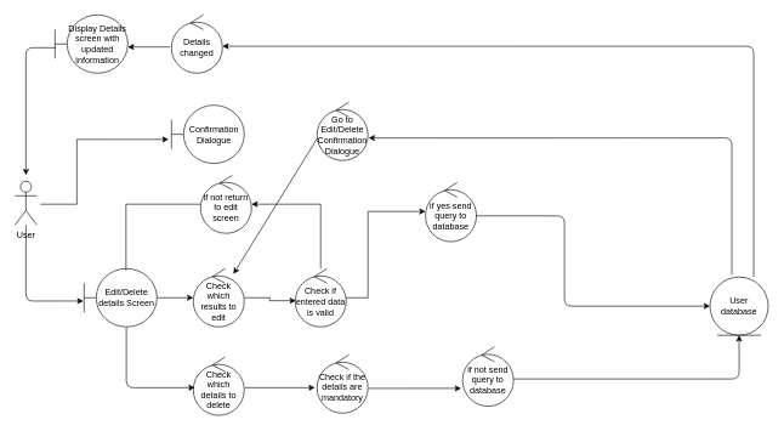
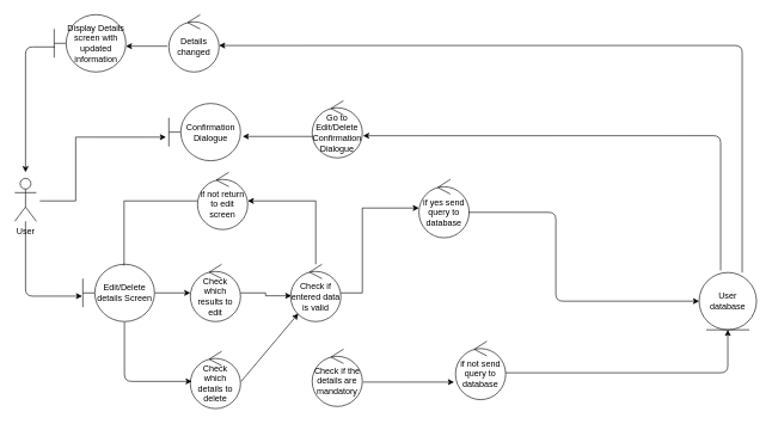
  <mxCell id="0" />
  <mxCell id="1" parent="0" />
  <mxCell id="2" value="" style="edgeStyle=orthogonalEdgeStyle;rounded=0;orthogonalLoop=1;jettySize=auto;html=1;" parent="1" source="3" target="9" edge="1"><mxGeometry relative="1" as="geometry" /></mxCell>
  <mxCell id="3" value="Edit/Delete details Screen" style="shape=umlBoundary;whiteSpace=wrap;html=1;" parent="1" vertex="1"><mxGeometry x="115" y="368.5" width="100" height="80" as="geometry" /></mxCell>
  <mxCell id="4" value="Confirmation Dialogue" style="shape=umlBoundary;whiteSpace=wrap;html=1;" parent="1" vertex="1"><mxGeometry x="235" y="144" width="100" height="80" as="geometry" /></mxCell>
  <mxCell id="5" style="edgeStyle=orthogonalEdgeStyle;rounded=0;orthogonalLoop=1;jettySize=auto;html=1;entryX=-0.04;entryY=0.588;entryDx=0;entryDy=0;entryPerimeter=0;" parent="1" edge="1" target="4"><mxGeometry relative="1" as="geometry"><Array as="points"><mxPoint x="105" y="280" /><mxPoint x="105" y="191" /></Array><mxPoint x="55" y="280" as="sourcePoint" /><mxPoint x="145" y="281" as="targetPoint" /></mxGeometry></mxCell>
  <mxCell id="6" value="User" style="shape=umlActor;verticalLabelPosition=bottom;labelBackgroundColor=#ffffff;verticalAlign=top;html=1;" parent="1" vertex="1"><mxGeometry x="20" y="248.5" width="30" height="60" as="geometry" /></mxCell>
  <mxCell id="7" value="Go to Edit/Delete Confirmation Dialogue" style="ellipse;shape=umlControl;whiteSpace=wrap;html=1;" parent="1" vertex="1"><mxGeometry x="435" y="140" width="70" height="80" as="geometry" /></mxCell>
  <mxCell id="8" value="" style="edgeStyle=orthogonalEdgeStyle;rounded=0;orthogonalLoop=1;jettySize=auto;html=1;entryX=0.014;entryY=0.55;entryDx=0;entryDy=0;entryPerimeter=0;" parent="1" source="9" target="12" edge="1"><mxGeometry relative="1" as="geometry"><mxPoint x="365" y="170" as="targetPoint" /></mxGeometry></mxCell>
  <mxCell id="9" value="Check which results to edit" style="ellipse;shape=umlControl;whiteSpace=wrap;html=1;" parent="1" vertex="1"><mxGeometry x="265" y="368.5" width="70" height="80" as="geometry" /></mxCell>
  <mxCell id="10" value="" style="edgeStyle=orthogonalEdgeStyle;rounded=0;orthogonalLoop=1;jettySize=auto;html=1;" parent="1" source="12" target="15" edge="1"><mxGeometry relative="1" as="geometry"><Array as="points"><mxPoint x="440" y="280" /></Array></mxGeometry></mxCell>
  <mxCell id="11" value="" style="edgeStyle=orthogonalEdgeStyle;rounded=0;orthogonalLoop=1;jettySize=auto;html=1;" parent="1" source="12" target="13" edge="1"><mxGeometry relative="1" as="geometry"><Array as="points"><mxPoint x="505" y="409" /><mxPoint x="505" y="290" /></Array></mxGeometry></mxCell>
  <mxCell id="12" value="Check if entered data is valid" style="ellipse;shape=umlControl;whiteSpace=wrap;html=1;" parent="1" vertex="1"><mxGeometry x="405" y="368.5" width="70" height="80" as="geometry" /></mxCell>
  <mxCell id="13" value="if yes send query to database" style="ellipse;shape=umlControl;whiteSpace=wrap;html=1;" parent="1" vertex="1"><mxGeometry x="584" y="250" width="70" height="81.5" as="geometry" /></mxCell>
  <mxCell id="14" style="edgeStyle=orthogonalEdgeStyle;rounded=0;orthogonalLoop=1;jettySize=auto;html=1;entryX=0.575;entryY=0.025;entryDx=0;entryDy=0;entryPerimeter=0;endArrow=none;" parent="1" source="15" target="3" edge="1"><mxGeometry relative="1" as="geometry"><Array as="points"><mxPoint x="173" y="280" /></Array></mxGeometry></mxCell>
  <mxCell id="15" value="if not return to edit screen" style="ellipse;shape=umlControl;whiteSpace=wrap;html=1;" parent="1" vertex="1"><mxGeometry x="275" y="240" width="70" height="80" as="geometry" /></mxCell>
  <mxCell id="16" value="Display Details screen with updated information" style="shape=umlBoundary;whiteSpace=wrap;html=1;" vertex="1" parent="1"><mxGeometry x="75" y="20" width="100" height="80" as="geometry" /></mxCell>
  <mxCell id="17" value="" style="endArrow=classic;html=1;exitX=0.01;exitY=0.563;exitDx=0;exitDy=0;exitPerimeter=0;" edge="1" parent="1" source="16"><mxGeometry width="50" height="50" relative="1" as="geometry"><mxPoint x="50" y="190" as="sourcePoint" /><mxPoint x="35" y="240" as="targetPoint" /><Array as="points"><mxPoint x="35" y="65" /></Array></mxGeometry></mxCell>
  <mxCell id="18" value="Details changed" style="ellipse;shape=umlControl;whiteSpace=wrap;html=1;" vertex="1" parent="1"><mxGeometry x="235" y="20" width="70" height="80" as="geometry" /></mxCell>
  <mxCell id="19" value="" style="endArrow=classic;html=1;exitX=-0.029;exitY=0.55;exitDx=0;exitDy=0;exitPerimeter=0;entryX=1;entryY=0.55;entryDx=0;entryDy=0;entryPerimeter=0;" edge="1" parent="1" source="18" target="16"><mxGeometry width="50" height="50" relative="1" as="geometry"><mxPoint x="215" y="40" as="sourcePoint" /><mxPoint x="265" y="-10" as="targetPoint" /></mxGeometry></mxCell>
  <mxCell id="20" value="User database" style="ellipse;shape=umlEntity;whiteSpace=wrap;html=1;" vertex="1" parent="1"><mxGeometry x="975" y="380" width="80" height="80" as="geometry" /></mxCell>
- <mxCell id="21" value="" style="endArrow=classic;html=1;exitX=0;exitY=0.625;exitDx=0;exitDy=0;exitPerimeter=0;" edge="1" parent="1" source="7" target="9"><mxGeometry width="50" height="50" relative="1" as="geometry"><mxPoint x="375" y="190" as="sourcePoint" /><mxPoint x="425" y="140" as="targetPoint" /></mxGeometry></mxCell>
+ <mxCell id="21" value="" style="endArrow=classic;html=1;exitX=0;exitY=0.625;exitDx=0;exitDy=0;exitPerimeter=0;entryX=1.03;entryY=0.575;entryDx=0;entryDy=0;entryPerimeter=0;" edge="1" parent="1" source="7" target="4"><mxGeometry width="50" height="50" relative="1" as="geometry"><mxPoint x="375" y="190" as="sourcePoint" /><mxPoint x="425" y="140" as="targetPoint" /></mxGeometry></mxCell>
  <mxCell id="22" value="" style="endArrow=classic;html=1;entryX=-0.01;entryY=0.556;entryDx=0;entryDy=0;entryPerimeter=0;" edge="1" parent="1" source="6" target="3"><mxGeometry width="50" height="50" relative="1" as="geometry"><mxPoint x="35" y="368.5" as="sourcePoint" /><mxPoint x="85" y="318.5" as="targetPoint" /><Array as="points"><mxPoint x="35" y="413" /></Array></mxGeometry></mxCell>
  <mxCell id="23" value="" style="endArrow=classic;html=1;exitX=0.986;exitY=0.564;exitDx=0;exitDy=0;exitPerimeter=0;entryX=0;entryY=0.5;entryDx=0;entryDy=0;" edge="1" parent="1" source="13" target="20"><mxGeometry width="50" height="50" relative="1" as="geometry"><mxPoint x="715" y="290" as="sourcePoint" /><mxPoint x="765" y="240" as="targetPoint" /><Array as="points"><mxPoint x="775" y="296" /><mxPoint x="775" y="420" /></Array></mxGeometry></mxCell>
  <mxCell id="24" value="Check which details to delete" style="ellipse;shape=umlControl;whiteSpace=wrap;html=1;" vertex="1" parent="1"><mxGeometry x="265" y="490" width="70" height="80" as="geometry" /></mxCell>
  <mxCell id="25" value="" style="endArrow=classic;html=1;exitX=0.58;exitY=1.006;exitDx=0;exitDy=0;exitPerimeter=0;entryX=0.029;entryY=0.525;entryDx=0;entryDy=0;entryPerimeter=0;" edge="1" parent="1" source="3" target="24"><mxGeometry width="50" height="50" relative="1" as="geometry"><mxPoint x="165" y="480" as="sourcePoint" /><mxPoint x="215" y="430" as="targetPoint" /><Array as="points"><mxPoint x="173" y="532" /></Array></mxGeometry></mxCell>
  <mxCell id="26" value="Check if the details are mandatory" style="ellipse;shape=umlControl;whiteSpace=wrap;html=1;" vertex="1" parent="1"><mxGeometry x="435" y="487" width="70" height="80" as="geometry" /></mxCell>
- <mxCell id="27" value="" style="endArrow=classic;html=1;exitX=1.014;exitY=0.525;exitDx=0;exitDy=0;exitPerimeter=0;entryX=-0.043;entryY=0.563;entryDx=0;entryDy=0;entryPerimeter=0;" edge="1" parent="1" source="24" target="26"><mxGeometry width="50" height="50" relative="1" as="geometry"><mxPoint x="345" y="530" as="sourcePoint" /><mxPoint x="395" y="480" as="targetPoint" /></mxGeometry></mxCell>
+ <mxCell id="27" value="" style="endArrow=classic;html=1;exitX=1.014;exitY=0.525;exitDx=0;exitDy=0;exitPerimeter=0;" edge="1" parent="1" source="24" target="12"><mxGeometry width="50" height="50" relative="1" as="geometry"><mxPoint x="345" y="530" as="sourcePoint" /><mxPoint x="395" y="480" as="targetPoint" /></mxGeometry></mxCell>
  <mxCell id="28" value="" style="endArrow=classic;html=1;exitX=1.014;exitY=0.575;exitDx=0;exitDy=0;exitPerimeter=0;entryX=-0.029;entryY=0.699;entryDx=0;entryDy=0;entryPerimeter=0;" edge="1" parent="1" source="26" target="29"><mxGeometry width="50" height="50" relative="1" as="geometry"><mxPoint x="525" y="537" as="sourcePoint" /><mxPoint x="575" y="487" as="targetPoint" /></mxGeometry></mxCell>
  <mxCell id="29" value="if not send query to database" style="ellipse;shape=umlControl;whiteSpace=wrap;html=1;" vertex="1" parent="1"><mxGeometry x="635" y="476" width="70" height="81.5" as="geometry" /></mxCell>
  <mxCell id="30" value="" style="endArrow=classic;html=1;exitX=1;exitY=0.54;exitDx=0;exitDy=0;exitPerimeter=0;entryX=0.5;entryY=1;entryDx=0;entryDy=0;" edge="1" parent="1" source="29" target="20"><mxGeometry width="50" height="50" relative="1" as="geometry"><mxPoint x="755" y="510" as="sourcePoint" /><mxPoint x="805" y="460" as="targetPoint" /><Array as="points"><mxPoint x="1015" y="520" /></Array></mxGeometry></mxCell>
  <mxCell id="31" value="" style="endArrow=classic;html=1;exitX=0.375;exitY=-0.037;exitDx=0;exitDy=0;exitPerimeter=0;entryX=1.014;entryY=0.613;entryDx=0;entryDy=0;entryPerimeter=0;" edge="1" parent="1" source="20" target="7"><mxGeometry width="50" height="50" relative="1" as="geometry"><mxPoint x="985" y="260" as="sourcePoint" /><mxPoint x="1035" y="210" as="targetPoint" /><Array as="points"><mxPoint x="1005" y="189" /></Array></mxGeometry></mxCell>
  <mxCell id="32" value="" style="endArrow=classic;html=1;exitX=0.75;exitY=0;exitDx=0;exitDy=0;exitPerimeter=0;entryX=1;entryY=0.538;entryDx=0;entryDy=0;entryPerimeter=0;" edge="1" parent="1" source="20" target="18"><mxGeometry width="50" height="50" relative="1" as="geometry"><mxPoint x="805" y="110" as="sourcePoint" /><mxPoint x="855" y="60" as="targetPoint" /><Array as="points"><mxPoint x="1035" y="63" /></Array></mxGeometry></mxCell>
